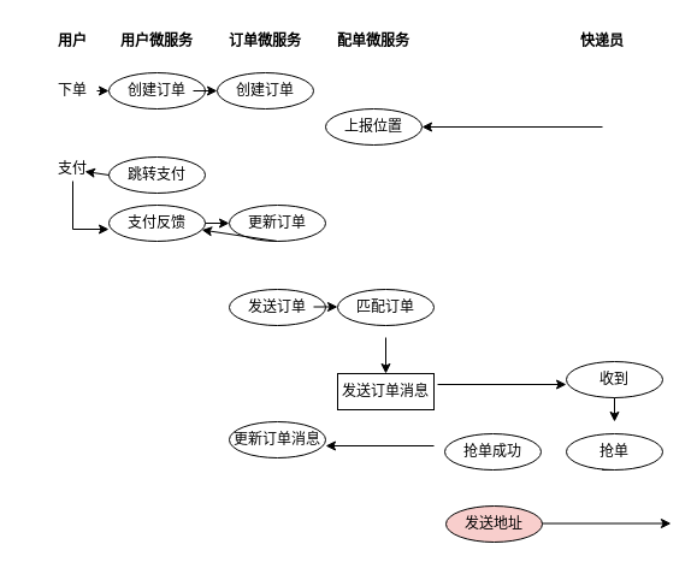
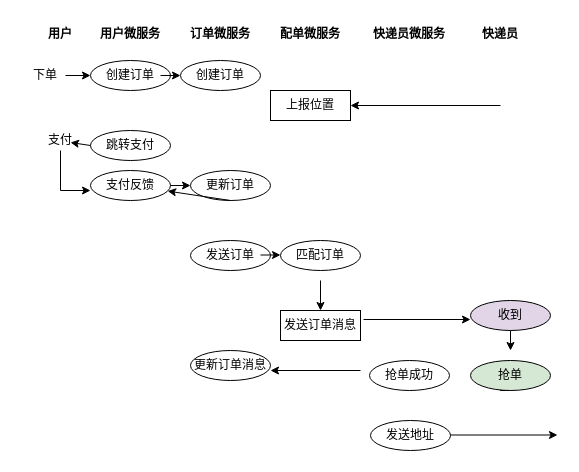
  <mxCell id="0" />
  <mxCell id="1" parent="0" />
  <mxCell id="2" value="用户" style="text;align=center;fontStyle=1;verticalAlign=middle;spacingLeft=3;spacingRight=3;strokeColor=none;rotatable=0;points=[[0,0.5],[1,0.5]];portConstraint=eastwest;" vertex="1" parent="1"><mxGeometry x="20" y="20" width="80" height="26" as="geometry" /></mxCell>
  <mxCell id="3" value="用户微服务" style="text;align=center;fontStyle=1;verticalAlign=middle;spacingLeft=3;spacingRight=3;strokeColor=none;rotatable=0;points=[[0,0.5],[1,0.5]];portConstraint=eastwest;" vertex="1" parent="1"><mxGeometry x="90" y="20" width="80" height="26" as="geometry" /></mxCell>
  <mxCell id="4" value="订单微服务" style="text;align=center;fontStyle=1;verticalAlign=middle;spacingLeft=3;spacingRight=3;strokeColor=none;rotatable=0;points=[[0,0.5],[1,0.5]];portConstraint=eastwest;" vertex="1" parent="1"><mxGeometry x="180" y="20" width="80" height="26" as="geometry" /></mxCell>
  <mxCell id="5" value="配单微服务" style="text;align=center;fontStyle=1;verticalAlign=middle;spacingLeft=3;spacingRight=3;strokeColor=none;rotatable=0;points=[[0,0.5],[1,0.5]];portConstraint=eastwest;" vertex="1" parent="1"><mxGeometry x="270" y="20" width="80" height="26" as="geometry" /></mxCell>
+ <mxCell id="6" value="快递员微服务" style="text;align=center;fontStyle=1;verticalAlign=middle;spacingLeft=3;spacingRight=3;strokeColor=none;rotatable=0;points=[[0,0.5],[1,0.5]];portConstraint=eastwest;" vertex="1" parent="1"><mxGeometry x="369" y="20" width="80" height="26" as="geometry" /></mxCell>
  <mxCell id="7" value="快递员" style="text;align=center;fontStyle=1;verticalAlign=middle;spacingLeft=3;spacingRight=3;strokeColor=none;rotatable=0;points=[[0,0.5],[1,0.5]];portConstraint=eastwest;" vertex="1" parent="1"><mxGeometry x="460" y="20" width="80" height="26" as="geometry" /></mxCell>
  <mxCell id="8" value="创建订单" style="ellipse;whiteSpace=wrap;html=1;align=center;newEdgeStyle={&quot;edgeStyle&quot;:&quot;entityRelationEdgeStyle&quot;,&quot;startArrow&quot;:&quot;none&quot;,&quot;endArrow&quot;:&quot;none&quot;,&quot;segment&quot;:10,&quot;curved&quot;:1};treeFolding=1;treeMoving=1;" vertex="1" parent="1"><mxGeometry x="90" y="60" width="80" height="30" as="geometry" /></mxCell>
  <mxCell id="9" value="创建订单" style="ellipse;whiteSpace=wrap;html=1;align=center;newEdgeStyle={&quot;edgeStyle&quot;:&quot;entityRelationEdgeStyle&quot;,&quot;startArrow&quot;:&quot;none&quot;,&quot;endArrow&quot;:&quot;none&quot;,&quot;segment&quot;:10,&quot;curved&quot;:1};treeFolding=1;treeMoving=1;" vertex="1" parent="1"><mxGeometry x="180" y="60" width="80" height="30" as="geometry" /></mxCell>
  <mxCell id="10" value="跳转支付" style="ellipse;whiteSpace=wrap;html=1;align=center;newEdgeStyle={&quot;edgeStyle&quot;:&quot;entityRelationEdgeStyle&quot;,&quot;startArrow&quot;:&quot;none&quot;,&quot;endArrow&quot;:&quot;none&quot;,&quot;segment&quot;:10,&quot;curved&quot;:1};treeFolding=1;treeMoving=1;" vertex="1" parent="1"><mxGeometry x="90" y="130" width="80" height="30" as="geometry" /></mxCell>
- <mxCell id="11" value="上报位置" style="ellipse;whiteSpace=wrap;html=1;align=center;newEdgeStyle={&quot;edgeStyle&quot;:&quot;entityRelationEdgeStyle&quot;,&quot;startArrow&quot;:&quot;none&quot;,&quot;endArrow&quot;:&quot;none&quot;,&quot;segment&quot;:10,&quot;curved&quot;:1};treeFolding=1;treeMoving=1;" vertex="1" parent="1"><mxGeometry x="270" y="90" width="80" height="30" as="geometry" /></mxCell>
+ <mxCell id="11" value="上报位置" style="whiteSpace=wrap;html=1;align=center;newEdgeStyle={&quot;edgeStyle&quot;:&quot;entityRelationEdgeStyle&quot;,&quot;startArrow&quot;:&quot;none&quot;,&quot;endArrow&quot;:&quot;none&quot;,&quot;segment&quot;:10,&quot;curved&quot;:1};treeFolding=1;treeMoving=1;rounded=0;" vertex="1" parent="1"><mxGeometry x="270" y="90" width="80" height="30" as="geometry" /></mxCell>
  <mxCell id="12" value="支付反馈" style="ellipse;whiteSpace=wrap;html=1;align=center;newEdgeStyle={&quot;edgeStyle&quot;:&quot;entityRelationEdgeStyle&quot;,&quot;startArrow&quot;:&quot;none&quot;,&quot;endArrow&quot;:&quot;none&quot;,&quot;segment&quot;:10,&quot;curved&quot;:1};treeFolding=1;treeMoving=1;" vertex="1" parent="1"><mxGeometry x="90" y="170" width="80" height="30" as="geometry" /></mxCell>
  <mxCell id="13" value="发送订单" style="ellipse;whiteSpace=wrap;html=1;align=center;newEdgeStyle={&quot;edgeStyle&quot;:&quot;entityRelationEdgeStyle&quot;,&quot;startArrow&quot;:&quot;none&quot;,&quot;endArrow&quot;:&quot;none&quot;,&quot;segment&quot;:10,&quot;curved&quot;:1};treeFolding=1;treeMoving=1;" vertex="1" parent="1"><mxGeometry x="190" y="240" width="80" height="30" as="geometry" /></mxCell>
  <mxCell id="14" value="更新订单" style="ellipse;whiteSpace=wrap;html=1;align=center;newEdgeStyle={&quot;edgeStyle&quot;:&quot;entityRelationEdgeStyle&quot;,&quot;startArrow&quot;:&quot;none&quot;,&quot;endArrow&quot;:&quot;none&quot;,&quot;segment&quot;:10,&quot;curved&quot;:1};treeFolding=1;treeMoving=1;" vertex="1" parent="1"><mxGeometry x="190" y="170" width="80" height="30" as="geometry" /></mxCell>
- <mxCell id="15" value="下单" style="text;html=1;strokeColor=none;fillColor=none;align=center;verticalAlign=middle;whiteSpace=wrap;rounded=0;" vertex="1" parent="1"><mxGeometry x="40" y="65" width="40" height="20" as="geometry" /></mxCell>
+ <mxCell id="15" value="下单" style="text;html=1;strokeColor=none;fillColor=none;align=center;verticalAlign=middle;whiteSpace=wrap;rounded=0;" vertex="1" parent="1"><mxGeometry x="25" y="65" width="40" height="20" as="geometry" /></mxCell>
  <mxCell id="16" value="" style="endArrow=classic;html=1;entryX=0;entryY=0.5;entryDx=0;entryDy=0;" edge="1" parent="1" source="15" target="8"><mxGeometry width="50" height="50" relative="1" as="geometry"><mxPoint x="100" y="160" as="sourcePoint" /><mxPoint x="150" y="110" as="targetPoint" /></mxGeometry></mxCell>
  <mxCell id="17" value="" style="endArrow=classic;html=1;entryX=0;entryY=0.5;entryDx=0;entryDy=0;exitX=0.875;exitY=0.5;exitDx=0;exitDy=0;exitPerimeter=0;" edge="1" parent="1" source="8" target="9"><mxGeometry width="50" height="50" relative="1" as="geometry"><mxPoint x="370" y="310" as="sourcePoint" /><mxPoint x="420" y="260" as="targetPoint" /></mxGeometry></mxCell>
  <mxCell id="18" value="" style="endArrow=classic;html=1;entryX=1;entryY=0.5;entryDx=0;entryDy=0;" edge="1" parent="1" target="11"><mxGeometry width="50" height="50" relative="1" as="geometry"><mxPoint x="500" y="105" as="sourcePoint" /><mxPoint x="420" y="260" as="targetPoint" /></mxGeometry></mxCell>
  <mxCell id="19" value="支付" style="text;html=1;strokeColor=none;fillColor=none;align=center;verticalAlign=middle;whiteSpace=wrap;rounded=0;" vertex="1" parent="1"><mxGeometry x="40" y="130" width="40" height="20" as="geometry" /></mxCell>
  <mxCell id="20" value="" style="endArrow=none;html=1;entryX=0.5;entryY=1;entryDx=0;entryDy=0;" edge="1" parent="1" target="19"><mxGeometry width="50" height="50" relative="1" as="geometry"><mxPoint x="60" y="190" as="sourcePoint" /><mxPoint x="350" y="190" as="targetPoint" /></mxGeometry></mxCell>
  <mxCell id="21" value="" style="endArrow=classic;html=1;" edge="1" parent="1"><mxGeometry width="50" height="50" relative="1" as="geometry"><mxPoint x="60" y="190" as="sourcePoint" /><mxPoint x="90" y="190" as="targetPoint" /></mxGeometry></mxCell>
  <mxCell id="22" value="" style="endArrow=classic;html=1;entryX=0.75;entryY=1;entryDx=0;entryDy=0;exitX=0;exitY=0.767;exitDx=0;exitDy=0;exitPerimeter=0;" edge="1" parent="1"><mxGeometry width="50" height="50" relative="1" as="geometry"><mxPoint x="90" y="145.01" as="sourcePoint" /><mxPoint x="70" y="142" as="targetPoint" /></mxGeometry></mxCell>
  <mxCell id="23" value="" style="endArrow=classic;html=1;exitX=1;exitY=0.5;exitDx=0;exitDy=0;" edge="1" parent="1" source="12"><mxGeometry width="50" height="50" relative="1" as="geometry"><mxPoint x="170" y="145" as="sourcePoint" /><mxPoint x="190" y="185" as="targetPoint" /></mxGeometry></mxCell>
  <mxCell id="24" value="" style="endArrow=classic;html=1;exitX=0.5;exitY=1;exitDx=0;exitDy=0;" edge="1" parent="1" source="14" target="12"><mxGeometry width="50" height="50" relative="1" as="geometry"><mxPoint x="230" y="210" as="sourcePoint" /><mxPoint x="350" y="190" as="targetPoint" /></mxGeometry></mxCell>
  <mxCell id="25" value="匹配订单" style="ellipse;whiteSpace=wrap;html=1;align=center;newEdgeStyle={&quot;edgeStyle&quot;:&quot;entityRelationEdgeStyle&quot;,&quot;startArrow&quot;:&quot;none&quot;,&quot;endArrow&quot;:&quot;none&quot;,&quot;segment&quot;:10,&quot;curved&quot;:1};treeFolding=1;treeMoving=1;" vertex="1" parent="1"><mxGeometry x="280" y="240" width="80" height="30" as="geometry" /></mxCell>
  <mxCell id="26" value="" style="endArrow=classic;html=1;entryX=0;entryY=0.5;entryDx=0;entryDy=0;exitX=0.875;exitY=0.5;exitDx=0;exitDy=0;exitPerimeter=0;" edge="1" parent="1"><mxGeometry width="50" height="50" relative="1" as="geometry"><mxPoint x="260" y="254.5" as="sourcePoint" /><mxPoint x="280" y="254.5" as="targetPoint" /></mxGeometry></mxCell>
  <mxCell id="27" value="发送订单消息" style="whiteSpace=wrap;html=1;align=center;newEdgeStyle={&quot;edgeStyle&quot;:&quot;entityRelationEdgeStyle&quot;,&quot;startArrow&quot;:&quot;none&quot;,&quot;endArrow&quot;:&quot;none&quot;,&quot;segment&quot;:10,&quot;curved&quot;:1};treeFolding=1;treeMoving=1;rounded=0;" vertex="1" parent="1"><mxGeometry x="280" y="310" width="80" height="30" as="geometry" /></mxCell>
  <mxCell id="28" value="" style="endArrow=classic;html=1;entryX=0.5;entryY=0;entryDx=0;entryDy=0;" edge="1" parent="1" target="27"><mxGeometry width="50" height="50" relative="1" as="geometry"><mxPoint x="320" y="280" as="sourcePoint" /><mxPoint x="240" y="250" as="targetPoint" /></mxGeometry></mxCell>
  <mxCell id="29" value="" style="endArrow=classic;html=1;exitX=1.038;exitY=0.3;exitDx=0;exitDy=0;exitPerimeter=0;" edge="1" parent="1" source="27"><mxGeometry width="50" height="50" relative="1" as="geometry"><mxPoint x="300" y="240" as="sourcePoint" /><mxPoint x="470" y="319" as="targetPoint" /></mxGeometry></mxCell>
  <mxCell id="30" style="edgeStyle=orthogonalEdgeStyle;rounded=0;orthogonalLoop=1;jettySize=auto;html=1;exitX=0.5;exitY=1;exitDx=0;exitDy=0;" edge="1" parent="1" source="31"><mxGeometry relative="1" as="geometry"><mxPoint x="500" y="370" as="targetPoint" /></mxGeometry></mxCell>
- <mxCell id="31" value="抢单" style="ellipse;whiteSpace=wrap;html=1;align=center;newEdgeStyle={&quot;edgeStyle&quot;:&quot;entityRelationEdgeStyle&quot;,&quot;startArrow&quot;:&quot;none&quot;,&quot;endArrow&quot;:&quot;none&quot;,&quot;segment&quot;:10,&quot;curved&quot;:1};treeFolding=1;treeMoving=1;" vertex="1" parent="1"><mxGeometry x="470" y="360" width="80" height="30" as="geometry" /></mxCell>
- <mxCell id="32" value="收到" style="ellipse;whiteSpace=wrap;html=1;align=center;newEdgeStyle={&quot;edgeStyle&quot;:&quot;entityRelationEdgeStyle&quot;,&quot;startArrow&quot;:&quot;none&quot;,&quot;endArrow&quot;:&quot;none&quot;,&quot;segment&quot;:10,&quot;curved&quot;:1};treeFolding=1;treeMoving=1;" vertex="1" parent="1"><mxGeometry x="470" y="300" width="80" height="30" as="geometry" /></mxCell>
+ <mxCell id="31" value="抢单" style="ellipse;whiteSpace=wrap;html=1;align=center;newEdgeStyle={&quot;edgeStyle&quot;:&quot;entityRelationEdgeStyle&quot;,&quot;startArrow&quot;:&quot;none&quot;,&quot;endArrow&quot;:&quot;none&quot;,&quot;segment&quot;:10,&quot;curved&quot;:1};treeFolding=1;treeMoving=1;fillColor=#d5e8d4;" vertex="1" parent="1"><mxGeometry x="470" y="360" width="80" height="30" as="geometry" /></mxCell>
+ <mxCell id="32" value="收到" style="ellipse;whiteSpace=wrap;html=1;align=center;newEdgeStyle={&quot;edgeStyle&quot;:&quot;entityRelationEdgeStyle&quot;,&quot;startArrow&quot;:&quot;none&quot;,&quot;endArrow&quot;:&quot;none&quot;,&quot;segment&quot;:10,&quot;curved&quot;:1};treeFolding=1;treeMoving=1;fillColor=#e1d5e7;" vertex="1" parent="1"><mxGeometry x="470" y="300" width="80" height="30" as="geometry" /></mxCell>
  <mxCell id="33" value="" style="endArrow=classic;html=1;exitX=0.5;exitY=1;exitDx=0;exitDy=0;" edge="1" parent="1" source="32"><mxGeometry width="50" height="50" relative="1" as="geometry"><mxPoint x="510" y="340" as="sourcePoint" /><mxPoint x="510" y="350" as="targetPoint" /></mxGeometry></mxCell>
  <mxCell id="34" value="抢单成功" style="ellipse;whiteSpace=wrap;html=1;align=center;newEdgeStyle={&quot;edgeStyle&quot;:&quot;entityRelationEdgeStyle&quot;,&quot;startArrow&quot;:&quot;none&quot;,&quot;endArrow&quot;:&quot;none&quot;,&quot;segment&quot;:10,&quot;curved&quot;:1};treeFolding=1;treeMoving=1;" vertex="1" parent="1"><mxGeometry x="369" y="360" width="80" height="30" as="geometry" /></mxCell>
  <mxCell id="35" value="" style="endArrow=classic;html=1;" edge="1" parent="1"><mxGeometry width="50" height="50" relative="1" as="geometry"><mxPoint x="360" y="370" as="sourcePoint" /><mxPoint x="270" y="370" as="targetPoint" /></mxGeometry></mxCell>
  <mxCell id="36" value="更新订单消息" style="ellipse;whiteSpace=wrap;html=1;align=center;newEdgeStyle={&quot;edgeStyle&quot;:&quot;entityRelationEdgeStyle&quot;,&quot;startArrow&quot;:&quot;none&quot;,&quot;endArrow&quot;:&quot;none&quot;,&quot;segment&quot;:10,&quot;curved&quot;:1};treeFolding=1;treeMoving=1;" vertex="1" parent="1"><mxGeometry x="190" y="350" width="80" height="30" as="geometry" /></mxCell>
- <mxCell id="37" value="发送地址" style="ellipse;whiteSpace=wrap;html=1;align=center;newEdgeStyle={&quot;edgeStyle&quot;:&quot;entityRelationEdgeStyle&quot;,&quot;startArrow&quot;:&quot;none&quot;,&quot;endArrow&quot;:&quot;none&quot;,&quot;segment&quot;:10,&quot;curved&quot;:1};treeFolding=1;treeMoving=1;fillColor=#f8cecc;" vertex="1" parent="1"><mxGeometry x="370" y="420" width="80" height="30" as="geometry" /></mxCell>
+ <mxCell id="37" value="发送地址" style="ellipse;whiteSpace=wrap;html=1;align=center;newEdgeStyle={&quot;edgeStyle&quot;:&quot;entityRelationEdgeStyle&quot;,&quot;startArrow&quot;:&quot;none&quot;,&quot;endArrow&quot;:&quot;none&quot;,&quot;segment&quot;:10,&quot;curved&quot;:1};treeFolding=1;treeMoving=1;" vertex="1" parent="1"><mxGeometry x="370" y="420" width="80" height="30" as="geometry" /></mxCell>
  <mxCell id="38" value="" style="endArrow=classic;html=1;exitX=1.038;exitY=0.3;exitDx=0;exitDy=0;exitPerimeter=0;" edge="1" parent="1"><mxGeometry width="50" height="50" relative="1" as="geometry"><mxPoint x="450" y="434.5" as="sourcePoint" /><mxPoint x="556.96" y="434.5" as="targetPoint" /></mxGeometry></mxCell>
